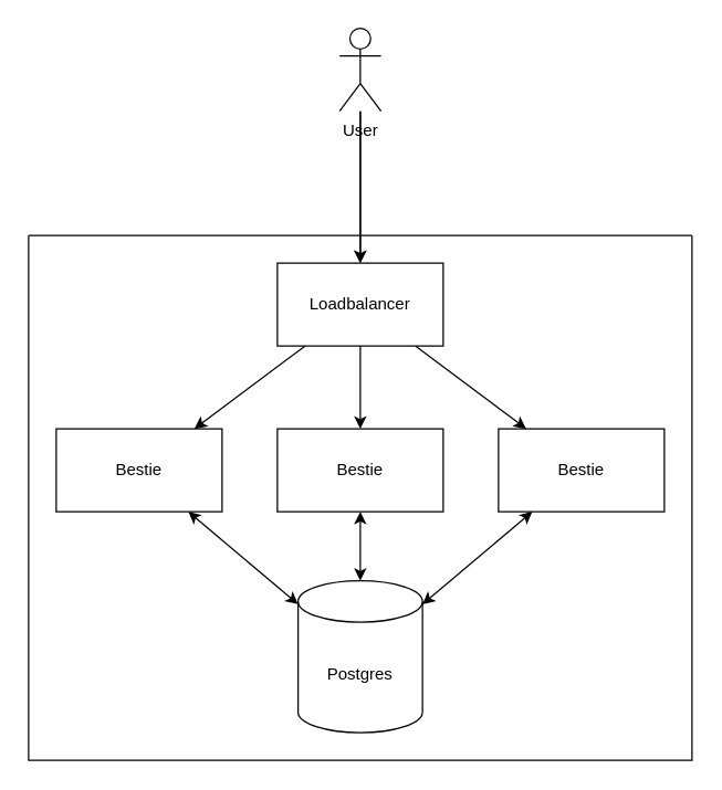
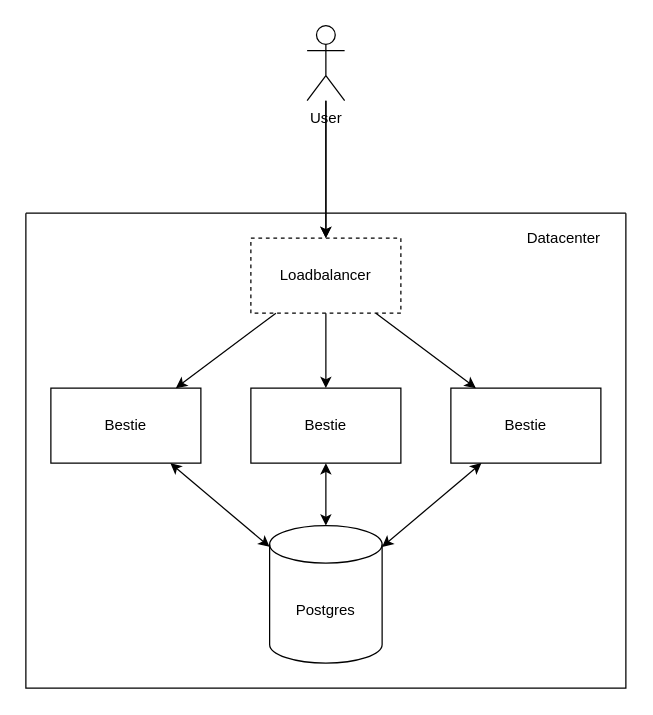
  <mxCell id="0" />
  <mxCell id="1" parent="0" />
  <mxCell id="2" value="Bestie" style="rounded=0;whiteSpace=wrap;html=1;" vertex="1" parent="1"><mxGeometry x="40" y="310" width="120" height="60" as="geometry" /></mxCell>
  <mxCell id="3" value="Bestie" style="rounded=0;whiteSpace=wrap;html=1;" vertex="1" parent="1"><mxGeometry x="200" y="310" width="120" height="60" as="geometry" /></mxCell>
  <mxCell id="4" value="Bestie" style="rounded=0;whiteSpace=wrap;html=1;" vertex="1" parent="1"><mxGeometry x="360" y="310" width="120" height="60" as="geometry" /></mxCell>
- <mxCell id="5" value="Loadbalancer" style="rounded=0;whiteSpace=wrap;html=1;" vertex="1" parent="1"><mxGeometry x="200" y="190" width="120" height="60" as="geometry" /></mxCell>
+ <mxCell id="5" value="Loadbalancer" style="rounded=0;whiteSpace=wrap;html=1;dashed=1;" vertex="1" parent="1"><mxGeometry x="200" y="190" width="120" height="60" as="geometry" /></mxCell>
  <mxCell id="6" value="" style="edgeStyle=orthogonalEdgeStyle;rounded=0;orthogonalLoop=1;jettySize=auto;html=1;" edge="1" parent="1" source="7" target="5"><mxGeometry relative="1" as="geometry" /></mxCell>
  <mxCell id="7" value="User" style="shape=umlActor;verticalLabelPosition=bottom;verticalAlign=top;html=1;outlineConnect=0;" vertex="1" parent="1"><mxGeometry x="245" y="20" width="30" height="60" as="geometry" /></mxCell>
  <mxCell id="8" value="" style="endArrow=classic;startArrow=classic;html=1;rounded=0;" edge="1" parent="1" source="2" target="16"><mxGeometry width="50" height="50" relative="1" as="geometry"><mxPoint x="200" y="510" as="sourcePoint" /><mxPoint x="250" y="460" as="targetPoint" /></mxGeometry></mxCell>
  <mxCell id="9" value="" style="endArrow=classic;startArrow=classic;html=1;rounded=0;" edge="1" parent="1" source="3" target="16"><mxGeometry width="50" height="50" relative="1" as="geometry"><mxPoint x="200" y="510" as="sourcePoint" /><mxPoint x="250" y="460" as="targetPoint" /></mxGeometry></mxCell>
  <mxCell id="10" value="" style="endArrow=classic;startArrow=classic;html=1;rounded=0;" edge="1" parent="1" source="4" target="16"><mxGeometry width="50" height="50" relative="1" as="geometry"><mxPoint x="200" y="510" as="sourcePoint" /><mxPoint x="250" y="460" as="targetPoint" /></mxGeometry></mxCell>
  <mxCell id="11" value="" style="endArrow=classic;html=1;rounded=0;" edge="1" parent="1" source="5" target="2"><mxGeometry width="50" height="50" relative="1" as="geometry"><mxPoint x="200" y="510" as="sourcePoint" /><mxPoint x="250" y="460" as="targetPoint" /></mxGeometry></mxCell>
  <mxCell id="12" value="" style="endArrow=classic;html=1;rounded=0;" edge="1" parent="1" source="5" target="3"><mxGeometry width="50" height="50" relative="1" as="geometry"><mxPoint x="200" y="510" as="sourcePoint" /><mxPoint x="250" y="460" as="targetPoint" /></mxGeometry></mxCell>
  <mxCell id="13" value="" style="endArrow=classic;html=1;rounded=0;" edge="1" parent="1" source="5" target="4"><mxGeometry width="50" height="50" relative="1" as="geometry"><mxPoint x="200" y="510" as="sourcePoint" /><mxPoint x="250" y="460" as="targetPoint" /></mxGeometry></mxCell>
  <mxCell id="14" value="" style="endArrow=classic;html=1;rounded=0;entryX=0.5;entryY=0;entryDx=0;entryDy=0;" edge="1" parent="1" source="7" target="5"><mxGeometry width="50" height="50" relative="1" as="geometry"><mxPoint x="200" y="510" as="sourcePoint" /><mxPoint x="250" y="460" as="targetPoint" /></mxGeometry></mxCell>
  <mxCell id="15" value="" style="swimlane;startSize=0;" vertex="1" parent="1"><mxGeometry x="20" y="170" width="480" height="380" as="geometry" /></mxCell>
  <mxCell id="16" value="Postgres" style="shape=cylinder3;whiteSpace=wrap;html=1;boundedLbl=1;backgroundOutline=1;size=15;" vertex="1" parent="15"><mxGeometry x="195" y="250" width="90" height="110" as="geometry" /></mxCell>
+ <mxCell id="17" value="Datacenter" style="text;html=1;align=center;verticalAlign=middle;resizable=0;points=[];autosize=1;strokeColor=none;fillColor=none;" vertex="1" parent="15"><mxGeometry x="395" y="10" width="70" height="20" as="geometry" /></mxCell>
